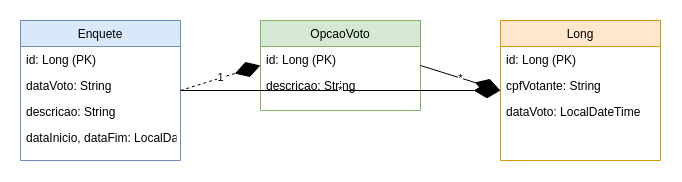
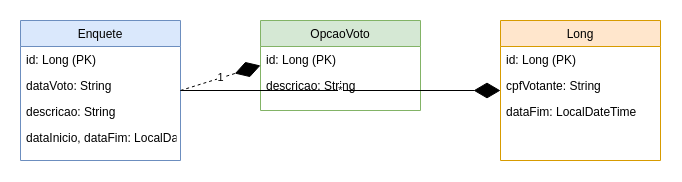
  <mxCell id="0" />
  <mxCell id="1" parent="0" />
  <mxCell id="2" value="Enquete" style="swimlane;fontStyle=0;childLayout=stackLayout;horizontal=1;startSize=26;horizontalStack=0;resizeParent=1;resizeParentMax=0;resizeLast=0;collapsible=1;marginBottom=0;fillColor=#dae8fc;strokeColor=#6c8ebf;" vertex="1" parent="1"><mxGeometry x="20" y="20" width="160" height="140" as="geometry"><mxRectangle x="230" y="140" width="160" height="26" as="alternateBounds" /></mxGeometry></mxCell>
  <mxCell id="3" value="id: Long (PK)" style="text;strokeColor=none;fillColor=none;align=left;verticalAlign=middle;spacingLeft=4;spacingRight=4;overflow=hidden;points=[[0,0.5],[1,0.5]];portConstraint=eastwest;rotatable=0;" vertex="1" parent="2"><mxGeometry y="26" width="160" height="26" as="geometry" /></mxCell>
  <mxCell id="4" value="dataVoto: String" style="text;strokeColor=none;fillColor=none;align=left;verticalAlign=middle;spacingLeft=4;spacingRight=4;overflow=hidden;points=[[0,0.5],[1,0.5]];portConstraint=eastwest;rotatable=0;" vertex="1" parent="2"><mxGeometry y="52" width="160" height="26" as="geometry" /></mxCell>
  <mxCell id="5" value="descricao: String" style="text;strokeColor=none;fillColor=none;align=left;verticalAlign=middle;spacingLeft=4;spacingRight=4;overflow=hidden;points=[[0,0.5],[1,0.5]];portConstraint=eastwest;rotatable=0;" vertex="1" parent="2"><mxGeometry y="78" width="160" height="26" as="geometry" /></mxCell>
  <mxCell id="6" value="dataInicio, dataFim: LocalDateTime" style="text;strokeColor=none;fillColor=none;align=left;verticalAlign=middle;spacingLeft=4;spacingRight=4;overflow=hidden;points=[[0,0.5],[1,0.5]];portConstraint=eastwest;rotatable=0;" vertex="1" parent="2"><mxGeometry y="104" width="160" height="26" as="geometry" /></mxCell>
  <mxCell id="7" value="OpcaoVoto" style="swimlane;fontStyle=0;childLayout=stackLayout;horizontal=1;startSize=26;horizontalStack=0;resizeParent=1;resizeParentMax=0;resizeLast=0;collapsible=1;marginBottom=0;fillColor=#d5e8d4;strokeColor=#82b366;" vertex="1" parent="1"><mxGeometry x="260" y="20" width="160" height="90" as="geometry" /></mxCell>
  <mxCell id="8" value="id: Long (PK)" style="text;strokeColor=none;fillColor=none;align=left;verticalAlign=middle;spacingLeft=4;spacingRight=4;overflow=hidden;points=[[0,0.5],[1,0.5]];portConstraint=eastwest;rotatable=0;" vertex="1" parent="7"><mxGeometry y="26" width="160" height="26" as="geometry" /></mxCell>
  <mxCell id="9" value="descricao: String" style="text;strokeColor=none;fillColor=none;align=left;verticalAlign=middle;spacingLeft=4;spacingRight=4;overflow=hidden;points=[[0,0.5],[1,0.5]];portConstraint=eastwest;rotatable=0;" vertex="1" parent="7"><mxGeometry y="52" width="160" height="26" as="geometry" /></mxCell>
  <mxCell id="10" value="Long" style="swimlane;fontStyle=0;childLayout=stackLayout;horizontal=1;startSize=26;horizontalStack=0;resizeParent=1;resizeParentMax=0;resizeLast=0;collapsible=1;marginBottom=0;fillColor=#ffe6cc;strokeColor=#d79b00;" vertex="1" parent="1"><mxGeometry x="500" y="20" width="160" height="140" as="geometry" /></mxCell>
  <mxCell id="11" value="id: Long (PK)" style="text;strokeColor=none;fillColor=none;align=left;verticalAlign=middle;spacingLeft=4;spacingRight=4;overflow=hidden;points=[[0,0.5],[1,0.5]];portConstraint=eastwest;rotatable=0;" vertex="1" parent="10"><mxGeometry y="26" width="160" height="26" as="geometry" /></mxCell>
  <mxCell id="12" value="cpfVotante: String" style="text;strokeColor=none;fillColor=none;align=left;verticalAlign=middle;spacingLeft=4;spacingRight=4;overflow=hidden;points=[[0,0.5],[1,0.5]];portConstraint=eastwest;rotatable=0;" vertex="1" parent="10"><mxGeometry y="52" width="160" height="26" as="geometry" /></mxCell>
- <mxCell id="13" value="dataVoto: LocalDateTime" style="text;strokeColor=none;fillColor=none;align=left;verticalAlign=middle;spacingLeft=4;spacingRight=4;overflow=hidden;points=[[0,0.5],[1,0.5]];portConstraint=eastwest;rotatable=0;" vertex="1" parent="10"><mxGeometry y="78" width="160" height="26" as="geometry" /></mxCell>
+ <mxCell id="13" value="dataFim: LocalDateTime" style="text;strokeColor=none;fillColor=none;align=left;verticalAlign=middle;spacingLeft=4;spacingRight=4;overflow=hidden;points=[[0,0.5],[1,0.5]];portConstraint=eastwest;rotatable=0;" vertex="1" parent="10"><mxGeometry y="78" width="160" height="26" as="geometry" /></mxCell>
  <mxCell id="14" value="1" style="endArrow=diamondThin;endFill=1;endSize=24;html=1;rounded=0;exitX=1;exitY=0.5;exitDx=0;exitDy=0;entryX=0;entryY=0.5;entryDx=0;entryDy=0;dashed=1;" edge="1" parent="1" source="2" target="7"><mxGeometry width="160" relative="1" as="geometry"><mxPoint x="370" y="400" as="sourcePoint" /><mxPoint x="530" y="400" as="targetPoint" /></mxGeometry></mxCell>
  <mxCell id="15" value="*" style="endArrow=diamondThin;endFill=1;endSize=24;html=1;rounded=0;exitX=1;exitY=0.5;exitDx=0;exitDy=0;entryX=0;entryY=0.5;entryDx=0;entryDy=0;" edge="1" parent="1" source="2" target="10"><mxGeometry width="160" relative="1" as="geometry"><mxPoint x="370" y="400" as="sourcePoint" /><mxPoint x="530" y="400" as="targetPoint" /></mxGeometry></mxCell>
- <mxCell id="16" value="*" style="endArrow=diamondThin;endFill=1;endSize=24;html=1;rounded=0;exitX=1;exitY=0.5;exitDx=0;exitDy=0;entryX=0;entryY=0.5;entryDx=0;entryDy=0;" edge="1" parent="1" source="7" target="10"><mxGeometry width="160" relative="1" as="geometry"><mxPoint x="370" y="400" as="sourcePoint" /><mxPoint x="530" y="400" as="targetPoint" /></mxGeometry></mxCell>
